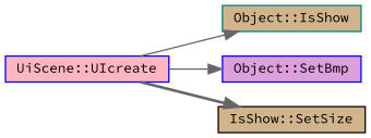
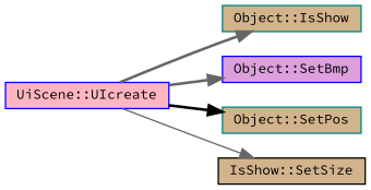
  digraph {
    fontname="Source Code Pro"
    rankdir=LR
    node [color=blue fillcolor=tan fontname="Source Code Pro" fontsize=10 shape=box style=filled]
    edge [color=gray40 fontname="Source Code Pro" fontsize=10 labelfontname=Helvetica labelfontsize=10 style=solid]
    n1 [fillcolor=lightpink fontcolor=black height=0.2 label="UiScene::UIcreate" width=0.4]
    n2 [color=teal height=0.2 label="Object::IsShow" width=0.4]
    n3 [fillcolor=plum height=0.2 label="Object::SetBmp" width=0.4]
+   n4 [color=teal height=0.2 label="Object::SetPos" width=0.4]
    n5 [color=black height=0.2 label="IsShow::SetSize" width=0.4]
-   n1 -> n2
-   n1 -> n3
-   n1 -> n5 [style=bold]
+   n1 -> n2 [style=bold]
+   n1 -> n3 [style=bold]
+   n1 -> n4 [color=black style=bold]
+   n1 -> n5
  }
